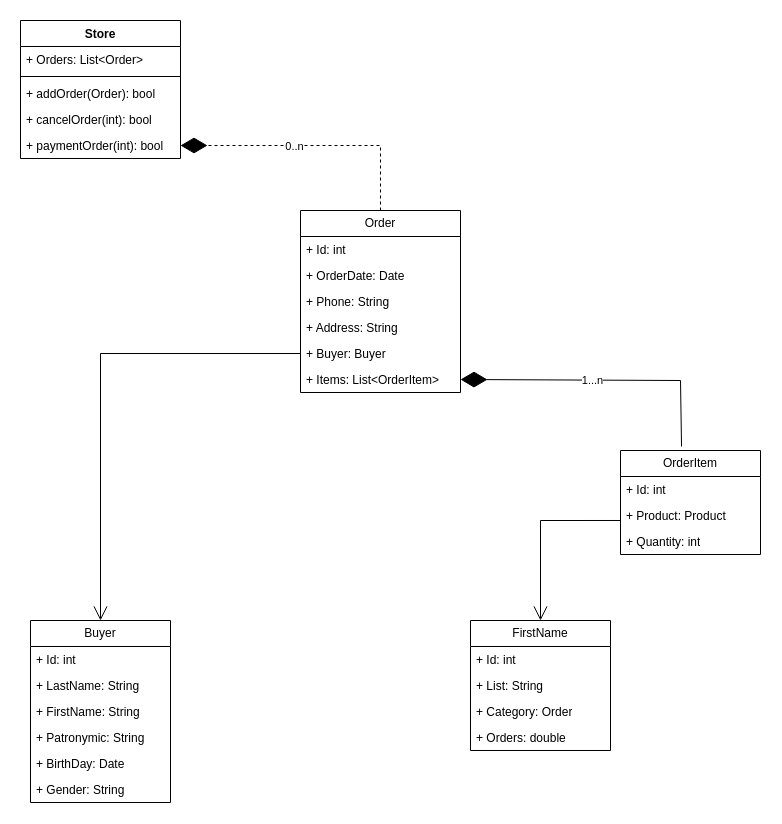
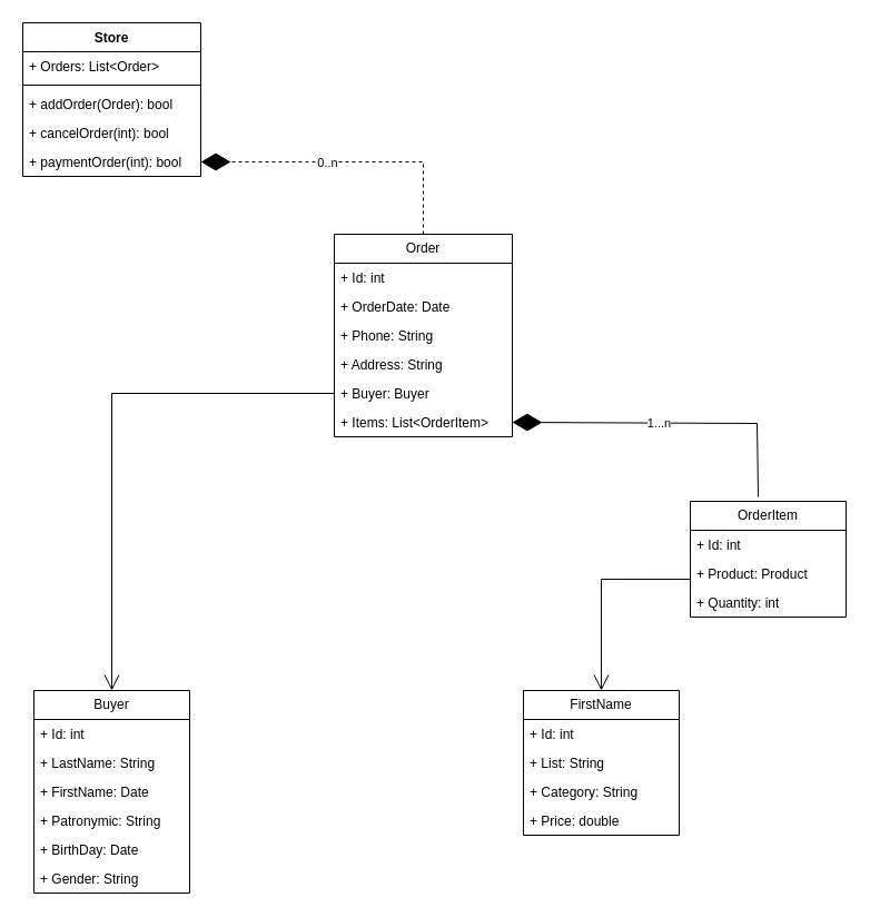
  <mxCell id="0" />
  <mxCell id="1" parent="0" />
  <mxCell id="2" value="FirstName" style="swimlane;fontStyle=0;childLayout=stackLayout;horizontal=1;startSize=26;fillColor=none;horizontalStack=0;resizeParent=1;resizeParentMax=0;resizeLast=0;collapsible=1;marginBottom=0;whiteSpace=wrap;html=1;" vertex="1" parent="1"><mxGeometry x="470" y="620" width="140" height="130" as="geometry" /></mxCell>
  <mxCell id="3" value="+ Id: int" style="text;strokeColor=none;fillColor=none;align=left;verticalAlign=top;spacingLeft=4;spacingRight=4;overflow=hidden;rotatable=0;points=[[0,0.5],[1,0.5]];portConstraint=eastwest;whiteSpace=wrap;html=1;" vertex="1" parent="2"><mxGeometry y="26" width="140" height="26" as="geometry" /></mxCell>
  <mxCell id="4" value="+ List: String" style="text;strokeColor=none;fillColor=none;align=left;verticalAlign=top;spacingLeft=4;spacingRight=4;overflow=hidden;rotatable=0;points=[[0,0.5],[1,0.5]];portConstraint=eastwest;whiteSpace=wrap;html=1;" vertex="1" parent="2"><mxGeometry y="52" width="140" height="26" as="geometry" /></mxCell>
- <mxCell id="5" value="+ Category: Order" style="text;strokeColor=none;fillColor=none;align=left;verticalAlign=top;spacingLeft=4;spacingRight=4;overflow=hidden;rotatable=0;points=[[0,0.5],[1,0.5]];portConstraint=eastwest;whiteSpace=wrap;html=1;" vertex="1" parent="2"><mxGeometry y="78" width="140" height="26" as="geometry" /></mxCell>
- <mxCell id="6" value="+ Orders: double" style="text;strokeColor=none;fillColor=none;align=left;verticalAlign=top;spacingLeft=4;spacingRight=4;overflow=hidden;rotatable=0;points=[[0,0.5],[1,0.5]];portConstraint=eastwest;whiteSpace=wrap;html=1;" vertex="1" parent="2"><mxGeometry y="104" width="140" height="26" as="geometry" /></mxCell>
+ <mxCell id="5" value="+ Category: String" style="text;strokeColor=none;fillColor=none;align=left;verticalAlign=top;spacingLeft=4;spacingRight=4;overflow=hidden;rotatable=0;points=[[0,0.5],[1,0.5]];portConstraint=eastwest;whiteSpace=wrap;html=1;" vertex="1" parent="2"><mxGeometry y="78" width="140" height="26" as="geometry" /></mxCell>
+ <mxCell id="6" value="+ Price: double" style="text;strokeColor=none;fillColor=none;align=left;verticalAlign=top;spacingLeft=4;spacingRight=4;overflow=hidden;rotatable=0;points=[[0,0.5],[1,0.5]];portConstraint=eastwest;whiteSpace=wrap;html=1;" vertex="1" parent="2"><mxGeometry y="104" width="140" height="26" as="geometry" /></mxCell>
  <mxCell id="7" value="Buyer" style="swimlane;fontStyle=0;childLayout=stackLayout;horizontal=1;startSize=26;fillColor=none;horizontalStack=0;resizeParent=1;resizeParentMax=0;resizeLast=0;collapsible=1;marginBottom=0;whiteSpace=wrap;html=1;" vertex="1" parent="1"><mxGeometry x="30" y="620" width="140" height="182" as="geometry" /></mxCell>
  <mxCell id="8" value="+ Id: int" style="text;strokeColor=none;fillColor=none;align=left;verticalAlign=top;spacingLeft=4;spacingRight=4;overflow=hidden;rotatable=0;points=[[0,0.5],[1,0.5]];portConstraint=eastwest;whiteSpace=wrap;html=1;" vertex="1" parent="7"><mxGeometry y="26" width="140" height="26" as="geometry" /></mxCell>
  <mxCell id="9" value="+ LastName: String" style="text;strokeColor=none;fillColor=none;align=left;verticalAlign=top;spacingLeft=4;spacingRight=4;overflow=hidden;rotatable=0;points=[[0,0.5],[1,0.5]];portConstraint=eastwest;whiteSpace=wrap;html=1;" vertex="1" parent="7"><mxGeometry y="52" width="140" height="26" as="geometry" /></mxCell>
- <mxCell id="10" value="+ FirstName: String" style="text;strokeColor=none;fillColor=none;align=left;verticalAlign=top;spacingLeft=4;spacingRight=4;overflow=hidden;rotatable=0;points=[[0,0.5],[1,0.5]];portConstraint=eastwest;whiteSpace=wrap;html=1;" vertex="1" parent="7"><mxGeometry y="78" width="140" height="26" as="geometry" /></mxCell>
+ <mxCell id="10" value="+ FirstName: Date" style="text;strokeColor=none;fillColor=none;align=left;verticalAlign=top;spacingLeft=4;spacingRight=4;overflow=hidden;rotatable=0;points=[[0,0.5],[1,0.5]];portConstraint=eastwest;whiteSpace=wrap;html=1;" vertex="1" parent="7"><mxGeometry y="78" width="140" height="26" as="geometry" /></mxCell>
  <mxCell id="11" value="+ Patronymic: String" style="text;strokeColor=none;fillColor=none;align=left;verticalAlign=top;spacingLeft=4;spacingRight=4;overflow=hidden;rotatable=0;points=[[0,0.5],[1,0.5]];portConstraint=eastwest;whiteSpace=wrap;html=1;" vertex="1" parent="7"><mxGeometry y="104" width="140" height="26" as="geometry" /></mxCell>
  <mxCell id="12" value="+ BirthDay: Date" style="text;strokeColor=none;fillColor=none;align=left;verticalAlign=top;spacingLeft=4;spacingRight=4;overflow=hidden;rotatable=0;points=[[0,0.5],[1,0.5]];portConstraint=eastwest;whiteSpace=wrap;html=1;" vertex="1" parent="7"><mxGeometry y="130" width="140" height="26" as="geometry" /></mxCell>
  <mxCell id="13" value="+ Gender: String" style="text;strokeColor=none;fillColor=none;align=left;verticalAlign=top;spacingLeft=4;spacingRight=4;overflow=hidden;rotatable=0;points=[[0,0.5],[1,0.5]];portConstraint=eastwest;whiteSpace=wrap;html=1;" vertex="1" parent="7"><mxGeometry y="156" width="140" height="26" as="geometry" /></mxCell>
  <mxCell id="14" value="OrderItem" style="swimlane;fontStyle=0;childLayout=stackLayout;horizontal=1;startSize=26;fillColor=none;horizontalStack=0;resizeParent=1;resizeParentMax=0;resizeLast=0;collapsible=1;marginBottom=0;whiteSpace=wrap;html=1;" vertex="1" parent="1"><mxGeometry x="620" y="450" width="140" height="104" as="geometry" /></mxCell>
  <mxCell id="15" value="+ Id: int" style="text;strokeColor=none;fillColor=none;align=left;verticalAlign=top;spacingLeft=4;spacingRight=4;overflow=hidden;rotatable=0;points=[[0,0.5],[1,0.5]];portConstraint=eastwest;whiteSpace=wrap;html=1;" vertex="1" parent="14"><mxGeometry y="26" width="140" height="26" as="geometry" /></mxCell>
  <mxCell id="16" value="+ Product: Product" style="text;strokeColor=none;fillColor=none;align=left;verticalAlign=top;spacingLeft=4;spacingRight=4;overflow=hidden;rotatable=0;points=[[0,0.5],[1,0.5]];portConstraint=eastwest;whiteSpace=wrap;html=1;" vertex="1" parent="14"><mxGeometry y="52" width="140" height="26" as="geometry" /></mxCell>
  <mxCell id="17" value="+ Quantity: int" style="text;strokeColor=none;fillColor=none;align=left;verticalAlign=top;spacingLeft=4;spacingRight=4;overflow=hidden;rotatable=0;points=[[0,0.5],[1,0.5]];portConstraint=eastwest;whiteSpace=wrap;html=1;" vertex="1" parent="14"><mxGeometry y="78" width="140" height="26" as="geometry" /></mxCell>
  <mxCell id="18" value="" style="endArrow=open;endFill=1;endSize=12;html=1;rounded=0;exitX=0;exitY=0.692;exitDx=0;exitDy=0;exitPerimeter=0;entryX=0.5;entryY=0;entryDx=0;entryDy=0;" edge="1" parent="1" source="16" target="2"><mxGeometry width="160" relative="1" as="geometry"><mxPoint x="60" y="-40" as="sourcePoint" /><mxPoint x="220" y="-40" as="targetPoint" /><Array as="points"><mxPoint x="540" y="520" /></Array></mxGeometry></mxCell>
  <mxCell id="19" value="Order" style="swimlane;fontStyle=0;childLayout=stackLayout;horizontal=1;startSize=26;fillColor=none;horizontalStack=0;resizeParent=1;resizeParentMax=0;resizeLast=0;collapsible=1;marginBottom=0;whiteSpace=wrap;html=1;" vertex="1" parent="1"><mxGeometry x="300" y="210" width="160" height="182" as="geometry" /></mxCell>
  <mxCell id="20" value="+ Id: int" style="text;strokeColor=none;fillColor=none;align=left;verticalAlign=top;spacingLeft=4;spacingRight=4;overflow=hidden;rotatable=0;points=[[0,0.5],[1,0.5]];portConstraint=eastwest;whiteSpace=wrap;html=1;" vertex="1" parent="19"><mxGeometry y="26" width="160" height="26" as="geometry" /></mxCell>
  <mxCell id="21" value="+ OrderDate: Date" style="text;strokeColor=none;fillColor=none;align=left;verticalAlign=top;spacingLeft=4;spacingRight=4;overflow=hidden;rotatable=0;points=[[0,0.5],[1,0.5]];portConstraint=eastwest;whiteSpace=wrap;html=1;" vertex="1" parent="19"><mxGeometry y="52" width="160" height="26" as="geometry" /></mxCell>
  <mxCell id="22" value="+ Phone: String" style="text;strokeColor=none;fillColor=none;align=left;verticalAlign=top;spacingLeft=4;spacingRight=4;overflow=hidden;rotatable=0;points=[[0,0.5],[1,0.5]];portConstraint=eastwest;whiteSpace=wrap;html=1;" vertex="1" parent="19"><mxGeometry y="78" width="160" height="26" as="geometry" /></mxCell>
  <mxCell id="23" value="+ Address: String" style="text;strokeColor=none;fillColor=none;align=left;verticalAlign=top;spacingLeft=4;spacingRight=4;overflow=hidden;rotatable=0;points=[[0,0.5],[1,0.5]];portConstraint=eastwest;whiteSpace=wrap;html=1;" vertex="1" parent="19"><mxGeometry y="104" width="160" height="26" as="geometry" /></mxCell>
  <mxCell id="24" value="+ Buyer: Buyer" style="text;strokeColor=none;fillColor=none;align=left;verticalAlign=top;spacingLeft=4;spacingRight=4;overflow=hidden;rotatable=0;points=[[0,0.5],[1,0.5]];portConstraint=eastwest;whiteSpace=wrap;html=1;" vertex="1" parent="19"><mxGeometry y="130" width="160" height="26" as="geometry" /></mxCell>
  <mxCell id="25" value="+ Items: List&amp;lt;OrderItem&amp;gt;" style="text;strokeColor=none;fillColor=none;align=left;verticalAlign=top;spacingLeft=4;spacingRight=4;overflow=hidden;rotatable=0;points=[[0,0.5],[1,0.5]];portConstraint=eastwest;whiteSpace=wrap;html=1;" vertex="1" parent="19"><mxGeometry y="156" width="160" height="26" as="geometry" /></mxCell>
  <mxCell id="26" value="" style="endArrow=open;endFill=1;endSize=12;html=1;rounded=0;entryX=0.5;entryY=0;entryDx=0;entryDy=0;exitX=0;exitY=0.5;exitDx=0;exitDy=0;" edge="1" parent="1" source="24" target="7"><mxGeometry width="160" relative="1" as="geometry"><mxPoint x="300" y="-70" as="sourcePoint" /><mxPoint x="380" y="-80" as="targetPoint" /><Array as="points"><mxPoint x="100" y="353" /></Array></mxGeometry></mxCell>
  <mxCell id="27" value="" style="endArrow=diamondThin;endFill=1;endSize=24;html=1;rounded=0;entryX=1;entryY=0.5;entryDx=0;entryDy=0;exitX=0.436;exitY=-0.039;exitDx=0;exitDy=0;exitPerimeter=0;" edge="1" parent="1" source="14" target="25"><mxGeometry width="160" relative="1" as="geometry"><mxPoint x="450" y="40" as="sourcePoint" /><mxPoint x="610" y="40" as="targetPoint" /><Array as="points"><mxPoint x="680" y="380" /></Array></mxGeometry></mxCell>
  <mxCell id="28" value="1...n" style="edgeLabel;html=1;align=center;verticalAlign=middle;resizable=0;points=[];" vertex="1" connectable="0" parent="27"><mxGeometry x="0.081" relative="1" as="geometry"><mxPoint x="1" as="offset" /></mxGeometry></mxCell>
  <mxCell id="29" value="Store" style="swimlane;fontStyle=1;align=center;verticalAlign=top;childLayout=stackLayout;horizontal=1;startSize=26;horizontalStack=0;resizeParent=1;resizeParentMax=0;resizeLast=0;collapsible=1;marginBottom=0;whiteSpace=wrap;html=1;" vertex="1" parent="1"><mxGeometry x="20" y="20" width="160" height="138" as="geometry" /></mxCell>
  <mxCell id="30" value="+ Orders: List&amp;lt;Order&amp;gt;" style="text;strokeColor=none;fillColor=none;align=left;verticalAlign=top;spacingLeft=4;spacingRight=4;overflow=hidden;rotatable=0;points=[[0,0.5],[1,0.5]];portConstraint=eastwest;whiteSpace=wrap;html=1;" vertex="1" parent="29"><mxGeometry y="26" width="160" height="26" as="geometry" /></mxCell>
  <mxCell id="31" value="" style="line;strokeWidth=1;fillColor=none;align=left;verticalAlign=middle;spacingTop=-1;spacingLeft=3;spacingRight=3;rotatable=0;labelPosition=right;points=[];portConstraint=eastwest;strokeColor=inherit;" vertex="1" parent="29"><mxGeometry y="52" width="160" height="8" as="geometry" /></mxCell>
  <mxCell id="32" value="+ addOrder(Order): bool" style="text;strokeColor=none;fillColor=none;align=left;verticalAlign=top;spacingLeft=4;spacingRight=4;overflow=hidden;rotatable=0;points=[[0,0.5],[1,0.5]];portConstraint=eastwest;whiteSpace=wrap;html=1;" vertex="1" parent="29"><mxGeometry y="60" width="160" height="26" as="geometry" /></mxCell>
  <mxCell id="33" value="+ cancelOrder(int): bool" style="text;strokeColor=none;fillColor=none;align=left;verticalAlign=top;spacingLeft=4;spacingRight=4;overflow=hidden;rotatable=0;points=[[0,0.5],[1,0.5]];portConstraint=eastwest;whiteSpace=wrap;html=1;" vertex="1" parent="29"><mxGeometry y="86" width="160" height="26" as="geometry" /></mxCell>
  <mxCell id="34" value="+ paymentOrder(int): bool" style="text;strokeColor=none;fillColor=none;align=left;verticalAlign=top;spacingLeft=4;spacingRight=4;overflow=hidden;rotatable=0;points=[[0,0.5],[1,0.5]];portConstraint=eastwest;whiteSpace=wrap;html=1;" vertex="1" parent="29"><mxGeometry y="112" width="160" height="26" as="geometry" /></mxCell>
  <mxCell id="35" value="" style="endArrow=diamondThin;endFill=1;endSize=24;html=1;rounded=0;entryX=1;entryY=0.5;entryDx=0;entryDy=0;exitX=0.5;exitY=0;exitDx=0;exitDy=0;dashed=1;" edge="1" parent="1" source="19" target="34"><mxGeometry width="160" relative="1" as="geometry"><mxPoint x="380" y="200" as="sourcePoint" /><mxPoint x="540" y="200" as="targetPoint" /><Array as="points"><mxPoint x="380" y="145" /></Array></mxGeometry></mxCell>
  <mxCell id="36" value="0..n" style="edgeLabel;html=1;align=center;verticalAlign=middle;resizable=0;points=[];" vertex="1" connectable="0" parent="35"><mxGeometry x="0.149" relative="1" as="geometry"><mxPoint as="offset" /></mxGeometry></mxCell>
